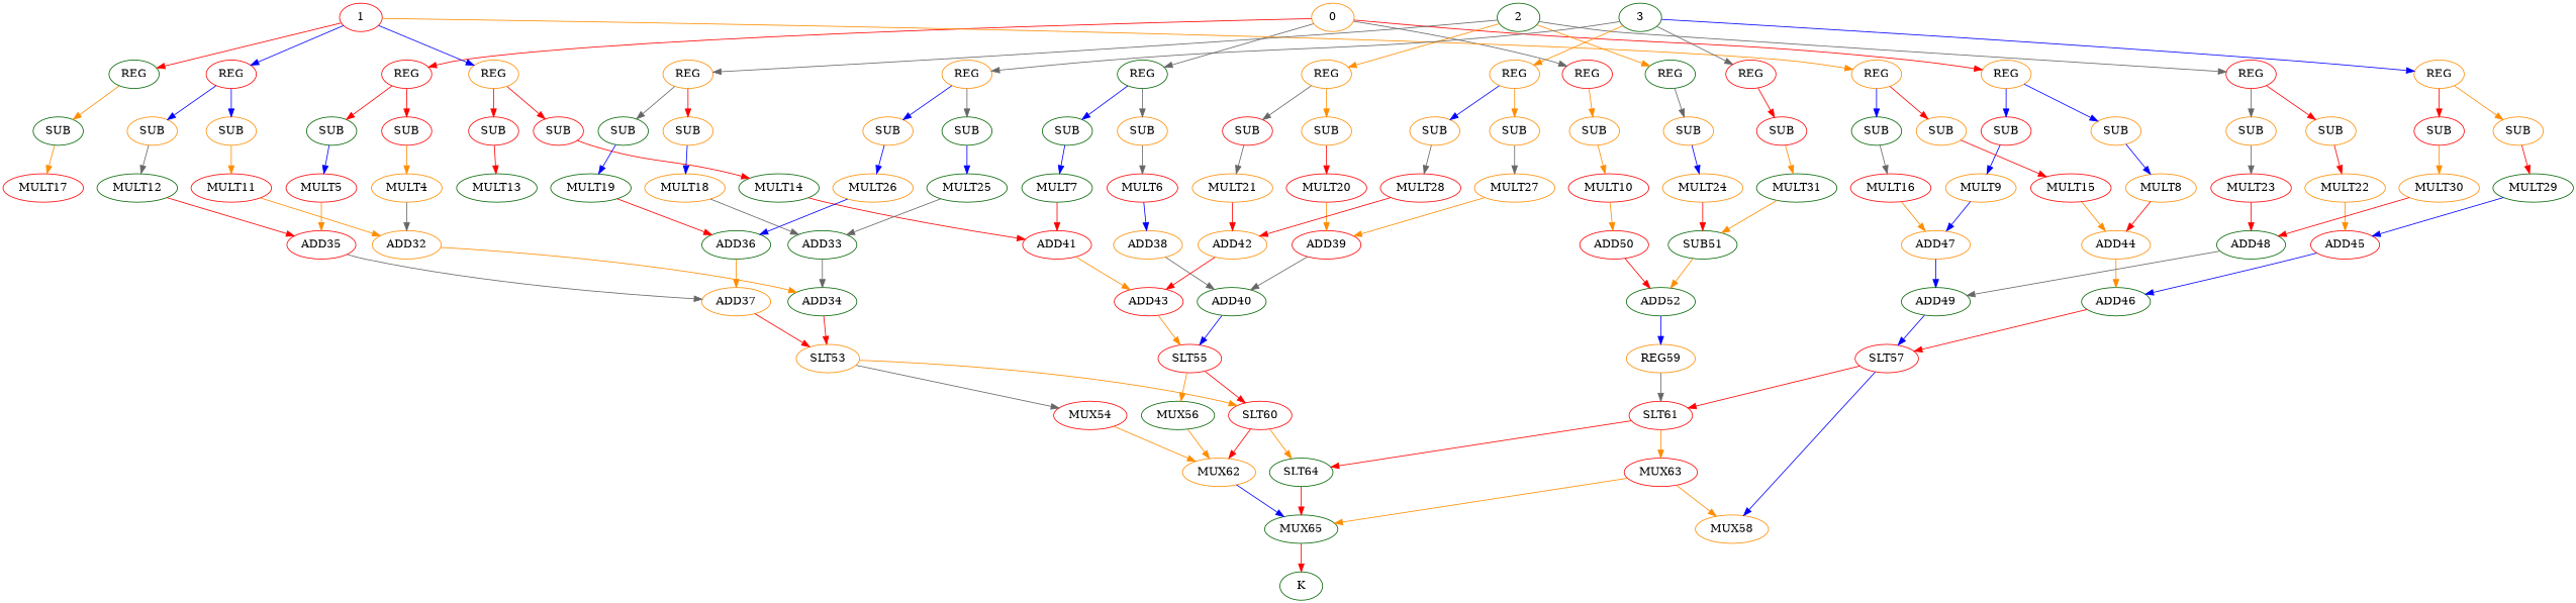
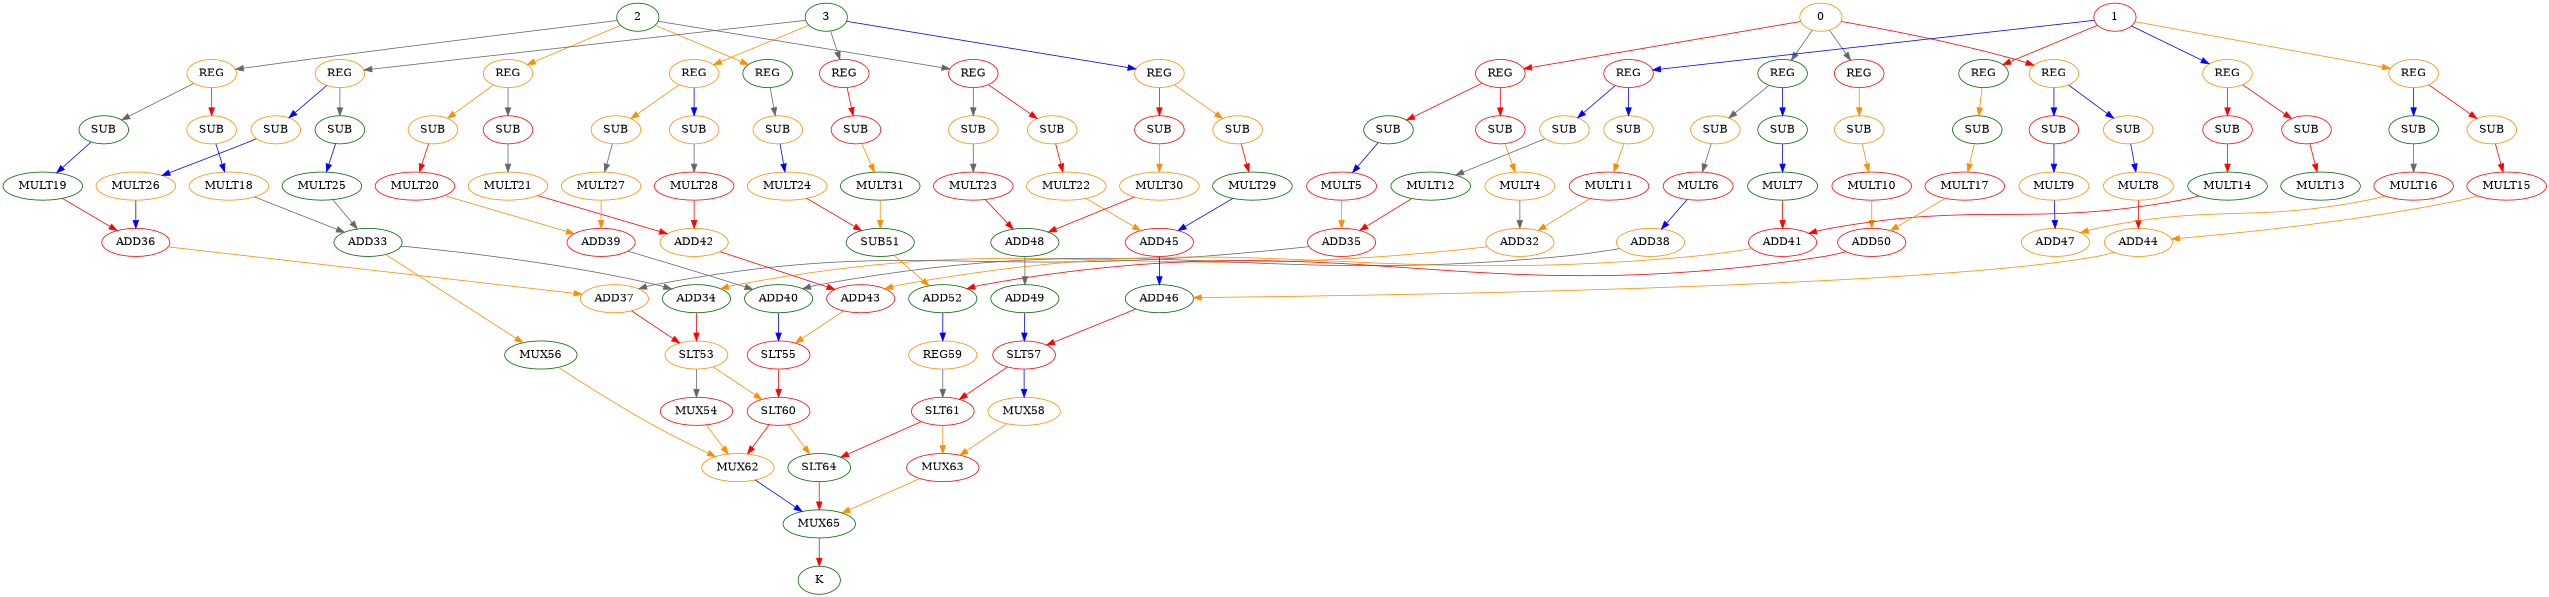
  strict digraph {
    node [color=darkorange]
    edge [color=red]
    n1 [color=red label=REG]
    n2 [color=red label=SUB]
    n3 [color=darkgreen label=SUB]
    0
    n5 [color=darkgreen label=REG]
    n6 [label=REG]
    n7 [color=red label=REG]
    n8 [label=SUB]
    n9 [color=darkgreen label=SUB]
    n10 [label=SUB]
    n11 [color=red label=SUB]
    n12 [label=SUB]
    n13 [label=MULT4]
    n14 [label=ADD32]
    n15 [color=darkgreen label=ADD34]
    n16 [color=red label=MULT5]
    n17 [color=red label=ADD35]
    n18 [label=ADD37]
    n19 [color=red label=MULT6]
    n20 [label=ADD38]
    n21 [color=darkgreen label=ADD40]
    n22 [color=darkgreen label=MULT7]
    n23 [color=red label=ADD41]
    n24 [color=red label=ADD43]
    n25 [label=MULT8]
    n26 [label=ADD44]
    n27 [color=darkgreen label=ADD46]
    n28 [label=MULT9]
    n29 [label=ADD47]
    n30 [color=darkgreen label=ADD49]
    n31 [color=red label=MULT10]
    n32 [color=red label=ADD50]
    n33 [color=darkgreen label=ADD52]
    n34 [color=red label=REG]
    n35 [label=SUB]
    n36 [label=SUB]
    1 [color=red]
    n38 [label=REG]
    n39 [label=REG]
    n40 [color=darkgreen label=REG]
    n41 [color=red label=SUB]
    n42 [color=red label=SUB]
    n43 [label=SUB]
    n44 [color=darkgreen label=SUB]
    n45 [color=darkgreen label=SUB]
    n46 [color=red label=MULT11]
    n47 [color=darkgreen label=MULT12]
    n48 [color=darkgreen label=MULT13]
    n49 [color=darkgreen label=MULT14]
    n50 [color=red label=MULT15]
    n51 [color=red label=MULT16]
    n52 [color=red label=MULT17]
    n53 [label=REG]
    n54 [label=SUB]
    n55 [color=darkgreen label=SUB]
    2 [color=darkgreen]
    n57 [label=REG]
    n58 [color=red label=REG]
    n59 [color=darkgreen label=REG]
    n60 [label=SUB]
    n61 [color=red label=SUB]
    n62 [label=SUB]
    n63 [label=SUB]
    n64 [label=SUB]
    n65 [label=MULT18]
    n66 [color=darkgreen label=ADD33]
    n67 [color=darkgreen label=MULT19]
-   n68 [color=darkgreen label=ADD36]
+   n68 [color=red label=ADD36]
    n69 [color=red label=MULT20]
    n70 [color=red label=ADD39]
    n71 [label=MULT21]
    n72 [label=ADD42]
    n73 [label=MULT22]
    n74 [color=red label=ADD45]
    n75 [color=red label=MULT23]
    n76 [color=darkgreen label=ADD48]
    n77 [label=MULT24]
    n78 [color=darkgreen label=SUB51]
    n79 [label=REG]
    n80 [color=darkgreen label=SUB]
    n81 [label=SUB]
    3 [color=darkgreen]
    n83 [label=REG]
    n84 [label=REG]
    n85 [color=red label=REG]
    n86 [label=SUB]
    n87 [label=SUB]
    n88 [label=SUB]
    n89 [color=red label=SUB]
    n90 [color=red label=SUB]
    n91 [color=darkgreen label=MULT25]
    n92 [label=MULT26]
    n93 [label=MULT27]
    n94 [color=red label=MULT28]
    n95 [color=darkgreen label=MULT29]
    n96 [label=MULT30]
    n97 [color=darkgreen label=MULT31]
    n98 [label=SLT53]
    n99 [color=red label=MUX54]
    n100 [color=red label=SLT60]
    n101 [color=red label=SLT55]
    n102 [color=darkgreen label=MUX56]
    n103 [color=red label=SLT57]
    n104 [label=MUX58]
    n105 [color=red label=SLT61]
    n106 [label=REG59]
    n107 [label=MUX62]
    n108 [color=darkgreen label=SLT64]
    n109 [color=darkgreen label=MUX65]
    n110 [color=red label=MUX63]
    n111 [color=darkgreen label=K]
    n1 -> n2
    n1 -> n3
    n2 -> n13 [color=darkorange]
    n3 -> n16 [color=blue]
    0 -> n1
    0 -> n5 [color=gray40]
    0 -> n6
    0 -> n7 [color=gray40]
    n5 -> n8 [color=gray40]
    n5 -> n9 [color=blue]
    n6 -> n10 [color=blue]
    n6 -> n11 [color=blue]
    n7 -> n12 [color=darkorange]
    n8 -> n19 [color=gray40]
    n9 -> n22 [color=blue]
    n10 -> n25 [color=blue]
    n11 -> n28 [color=blue]
    n12 -> n31 [color=darkorange]
    n13 -> n14 [color=gray40]
    n14 -> n15 [color=darkorange]
    n15 -> n98
    n16 -> n17 [color=darkorange]
    n17 -> n18 [color=gray40]
    n18 -> n98
    n19 -> n20 [color=blue]
    n20 -> n21 [color=gray40]
    n21 -> n101 [color=blue]
    n22 -> n23
    n23 -> n24 [color=darkorange]
    n24 -> n101 [color=darkorange]
    n25 -> n26
    n26 -> n27 [color=darkorange]
    n27 -> n103
    n28 -> n29 [color=blue]
-   n29 -> n30 [color=blue]
    n30 -> n103 [color=blue]
    n31 -> n32 [color=darkorange]
    n32 -> n33
    n33 -> n106 [color=blue]
    n34 -> n35 [color=blue]
    n34 -> n36 [color=blue]
    n35 -> n46 [color=darkorange]
    n36 -> n47 [color=gray40]
    1 -> n34 [color=blue]
    1 -> n38 [color=blue]
    1 -> n39 [color=darkorange]
    1 -> n40
    n38 -> n41
    n38 -> n42
    n39 -> n43
    n39 -> n44 [color=blue]
    n40 -> n45 [color=darkorange]
    n41 -> n48
    n42 -> n49
    n43 -> n50
    n44 -> n51 [color=gray40]
    n45 -> n52 [color=darkorange]
    n46 -> n14 [color=darkorange]
    n47 -> n17
    n49 -> n23
    n50 -> n26 [color=darkorange]
    n51 -> n29 [color=darkorange]
+   n52 -> n32 [color=darkorange]
    n53 -> n54
    n53 -> n55 [color=gray40]
    n54 -> n65 [color=blue]
    n55 -> n67 [color=blue]
    2 -> n53 [color=gray40]
    2 -> n57 [color=darkorange]
    2 -> n58 [color=gray40]
    2 -> n59 [color=darkorange]
    n57 -> n60 [color=darkorange]
    n57 -> n61 [color=gray40]
    n58 -> n62
    n58 -> n63 [color=gray40]
    n59 -> n64 [color=gray40]
    n60 -> n69
    n61 -> n71 [color=gray40]
    n62 -> n73
    n63 -> n75 [color=gray40]
    n64 -> n77 [color=blue]
    n65 -> n66 [color=gray40]
    n66 -> n15 [color=gray40]
    n67 -> n68
    n68 -> n18 [color=darkorange]
    n69 -> n70 [color=darkorange]
    n70 -> n21 [color=gray40]
    n71 -> n72
    n72 -> n24
    n73 -> n74 [color=darkorange]
    n74 -> n27 [color=blue]
    n75 -> n76
    n76 -> n30 [color=gray40]
    n77 -> n78
    n78 -> n33 [color=darkorange]
    n79 -> n80 [color=gray40]
    n79 -> n81 [color=blue]
    n80 -> n91 [color=blue]
    n81 -> n92 [color=blue]
    3 -> n79 [color=gray40]
    3 -> n83 [color=darkorange]
    3 -> n84 [color=blue]
    3 -> n85 [color=gray40]
    n83 -> n86 [color=darkorange]
    n83 -> n87 [color=blue]
    n84 -> n88 [color=darkorange]
    n84 -> n89
    n85 -> n90
    n86 -> n93 [color=gray40]
    n87 -> n94 [color=gray40]
    n88 -> n95
    n89 -> n96 [color=darkorange]
    n90 -> n97 [color=darkorange]
    n91 -> n66 [color=gray40]
    n92 -> n68 [color=blue]
    n93 -> n70 [color=darkorange]
    n94 -> n72
    n95 -> n74 [color=blue]
    n96 -> n76
    n97 -> n78 [color=darkorange]
    n98 -> n99 [color=gray40]
    n98 -> n100 [color=darkorange]
    n99 -> n107 [color=darkorange]
    n100 -> n107
    n100 -> n108 [color=darkorange]
    n101 -> n100
-   n101 -> n102 [color=darkorange]
+   n66 -> n102 [color=darkorange]
    n102 -> n107 [color=darkorange]
    n103 -> n104 [color=blue]
    n103 -> n105
-   n110 -> n104 [color=darkorange]
+   n104 -> n110 [color=darkorange]
    n105 -> n108
    n105 -> n110 [color=darkorange]
    n106 -> n105 [color=gray40]
    n107 -> n109 [color=blue]
    n108 -> n109
    n109 -> n111
    n110 -> n109 [color=darkorange]
  }
